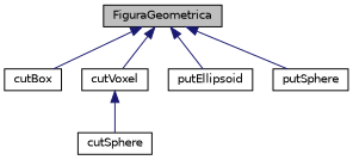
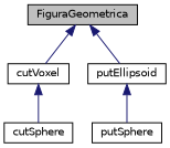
  digraph {
    node [color=black fillcolor=white fontname=Helvetica fontsize=10 shape=record style=filled]
    edge [color=midnightblue dir=back fontname=Helvetica fontsize=10 labelfontname=Helvetica labelfontsize=10 style=solid]
    n1 [fillcolor=grey75 fontcolor=black height=0.2 label=FiguraGeometrica width=0.4]
-   n2 [height=0.2 label=cutBox width=0.4]
    n3 [height=0.2 label=cutVoxel width=0.4]
    n4 [height=0.2 label=putEllipsoid width=0.4]
    n5 [height=0.2 label=putSphere width=0.4]
    n6 [height=0.2 label=cutSphere width=0.4]
-   n1 -> n2
    n1 -> n3
    n1 -> n4
-   n1 -> n5
+   n4 -> n5
    n3 -> n6
  }
